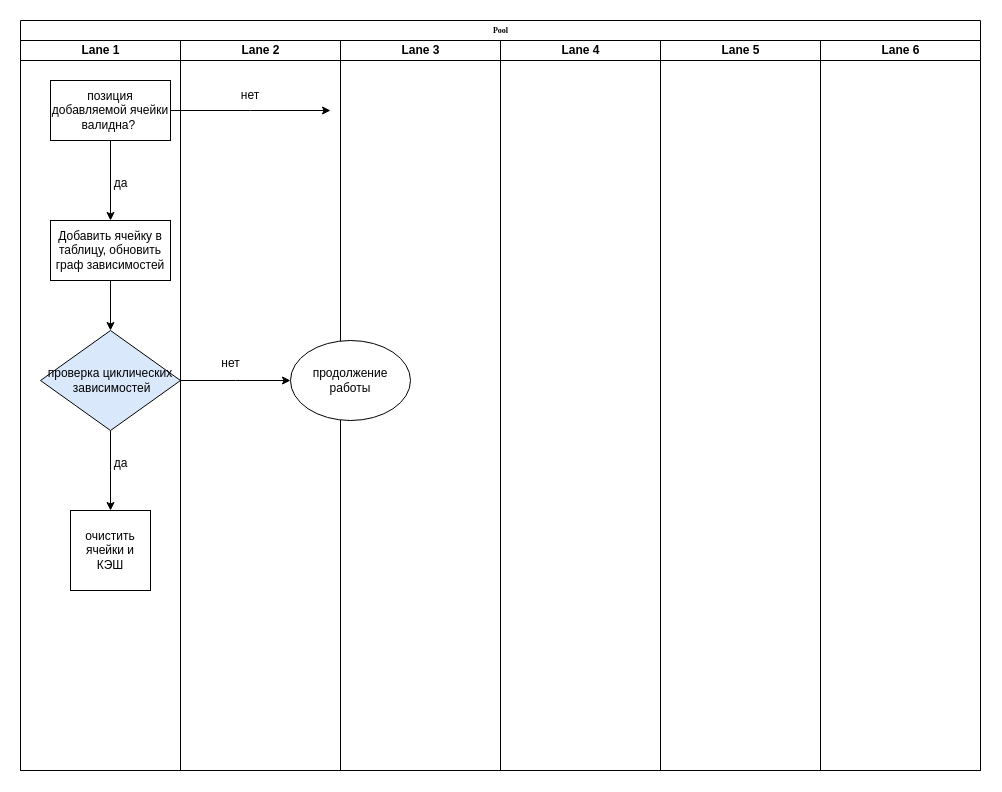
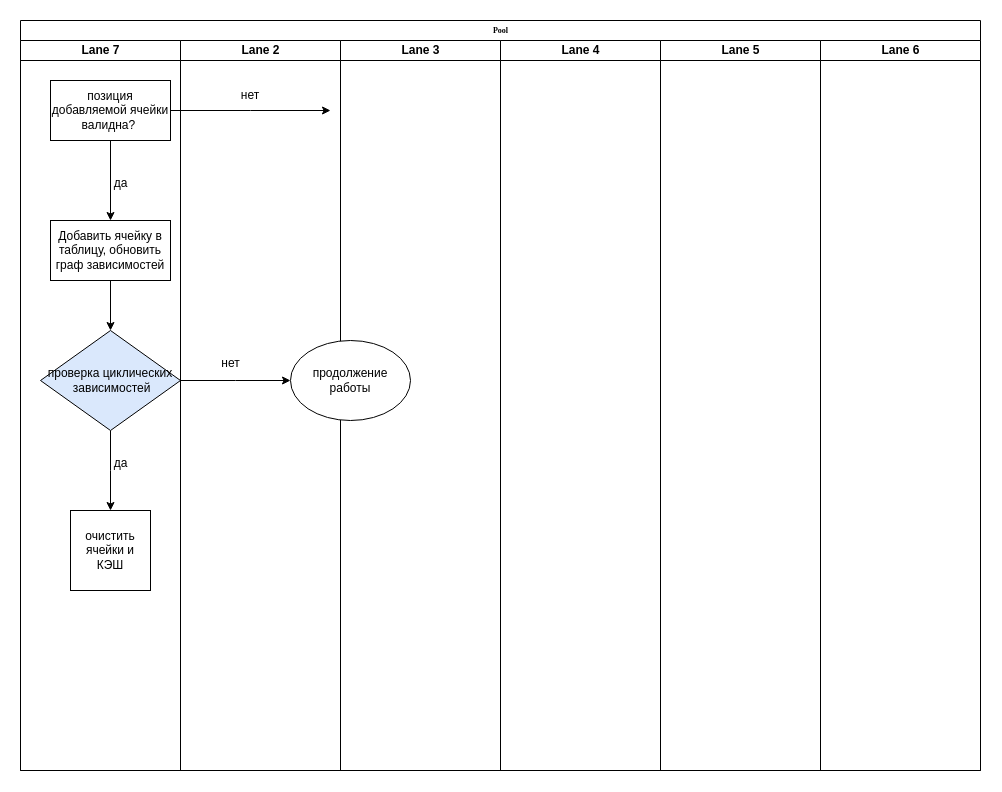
  <mxCell id="0" />
  <mxCell id="1" parent="0" />
  <mxCell id="2" value="Pool" style="swimlane;html=1;childLayout=stackLayout;startSize=20;rounded=0;shadow=0;labelBackgroundColor=none;strokeWidth=1;fontFamily=Verdana;fontSize=8;align=center;" parent="1" vertex="1"><mxGeometry x="20" y="20" width="960" height="750" as="geometry" /></mxCell>
- <mxCell id="3" value="Lane 1" style="swimlane;html=1;startSize=20;" parent="2" vertex="1"><mxGeometry y="20" width="160" height="730" as="geometry" /></mxCell>
+ <mxCell id="3" value="Lane 7" style="swimlane;html=1;startSize=20;" parent="2" vertex="1"><mxGeometry y="20" width="160" height="730" as="geometry" /></mxCell>
  <mxCell id="4" style="edgeStyle=orthogonalEdgeStyle;rounded=0;orthogonalLoop=1;jettySize=auto;html=1;entryX=0.5;entryY=0;entryDx=0;entryDy=0;" edge="1" parent="3" source="5" target="7"><mxGeometry relative="1" as="geometry"><mxPoint x="90" y="170" as="targetPoint" /></mxGeometry></mxCell>
  <mxCell id="5" value="позиция добавляемой ячейки валидна?&amp;nbsp;" style="rounded=0;whiteSpace=wrap;html=1;" vertex="1" parent="3"><mxGeometry x="30" y="40" width="120" height="60" as="geometry" /></mxCell>
  <mxCell id="6" style="edgeStyle=orthogonalEdgeStyle;rounded=0;orthogonalLoop=1;jettySize=auto;html=1;exitX=0.5;exitY=1;exitDx=0;exitDy=0;entryX=0.5;entryY=0;entryDx=0;entryDy=0;" edge="1" parent="3" source="7" target="10"><mxGeometry relative="1" as="geometry" /></mxCell>
  <mxCell id="7" value="Добавить ячейку в таблицу, обновить граф зависимостей" style="rounded=0;whiteSpace=wrap;html=1;" vertex="1" parent="3"><mxGeometry x="30" y="180" width="120" height="60" as="geometry" /></mxCell>
  <mxCell id="8" style="edgeStyle=orthogonalEdgeStyle;rounded=0;orthogonalLoop=1;jettySize=auto;html=1;exitX=1;exitY=0.5;exitDx=0;exitDy=0;" edge="1" parent="3" source="10"><mxGeometry relative="1" as="geometry"><mxPoint x="270" y="340" as="targetPoint" /></mxGeometry></mxCell>
  <mxCell id="9" style="edgeStyle=orthogonalEdgeStyle;rounded=0;orthogonalLoop=1;jettySize=auto;html=1;exitX=0.5;exitY=1;exitDx=0;exitDy=0;" edge="1" parent="3" source="10"><mxGeometry relative="1" as="geometry"><mxPoint x="90" y="470" as="targetPoint" /></mxGeometry></mxCell>
  <mxCell id="10" value="проверка циклических&lt;br&gt;&amp;nbsp;зависимостей" style="rhombus;whiteSpace=wrap;html=1;fillColor=#dae8fc;" vertex="1" parent="3"><mxGeometry x="20" y="290" width="140" height="100" as="geometry" /></mxCell>
  <mxCell id="11" value="очистить ячейки и КЭШ" style="whiteSpace=wrap;html=1;aspect=fixed;" vertex="1" parent="3"><mxGeometry x="50" y="470" width="80" height="80" as="geometry" /></mxCell>
  <mxCell id="12" value="Lane 2" style="swimlane;html=1;startSize=20;" parent="2" vertex="1"><mxGeometry x="160" y="20" width="160" height="730" as="geometry" /></mxCell>
  <mxCell id="13" value="нет" style="text;html=1;strokeColor=none;fillColor=none;align=center;verticalAlign=middle;whiteSpace=wrap;rounded=0;" vertex="1" parent="12"><mxGeometry x="40" y="40" width="60" height="30" as="geometry" /></mxCell>
  <mxCell id="14" value="Lane 3" style="swimlane;html=1;startSize=20;" parent="2" vertex="1"><mxGeometry x="320" y="20" width="160" height="730" as="geometry" /></mxCell>
  <mxCell id="15" value="продолжение работы" style="ellipse;whiteSpace=wrap;html=1;" vertex="1" parent="14"><mxGeometry x="-50" y="300" width="120" height="80" as="geometry" /></mxCell>
  <mxCell id="16" value="Lane 4" style="swimlane;html=1;startSize=20;" parent="2" vertex="1"><mxGeometry x="480" y="20" width="160" height="730" as="geometry" /></mxCell>
  <mxCell id="17" value="Lane 5" style="swimlane;html=1;startSize=20;" parent="2" vertex="1"><mxGeometry x="640" y="20" width="160" height="730" as="geometry" /></mxCell>
  <mxCell id="18" value="Lane 6" style="swimlane;html=1;startSize=20;" parent="2" vertex="1"><mxGeometry x="800" y="20" width="160" height="730" as="geometry" /></mxCell>
  <mxCell id="19" style="edgeStyle=orthogonalEdgeStyle;rounded=0;orthogonalLoop=1;jettySize=auto;html=1;" edge="1" parent="2" source="5"><mxGeometry relative="1" as="geometry"><mxPoint x="310" y="90" as="targetPoint" /></mxGeometry></mxCell>
  <mxCell id="20" value="да" style="text;html=1;align=center;verticalAlign=middle;resizable=0;points=[];autosize=1;strokeColor=none;fillColor=none;" vertex="1" parent="1"><mxGeometry x="100" y="168" width="40" height="30" as="geometry" /></mxCell>
  <mxCell id="21" value="нет" style="text;html=1;align=center;verticalAlign=middle;resizable=0;points=[];autosize=1;strokeColor=none;fillColor=none;" vertex="1" parent="1"><mxGeometry x="210" y="348" width="40" height="30" as="geometry" /></mxCell>
  <mxCell id="22" value="да" style="text;html=1;align=center;verticalAlign=middle;resizable=0;points=[];autosize=1;strokeColor=none;fillColor=none;" vertex="1" parent="1"><mxGeometry x="100" y="448" width="40" height="30" as="geometry" /></mxCell>
